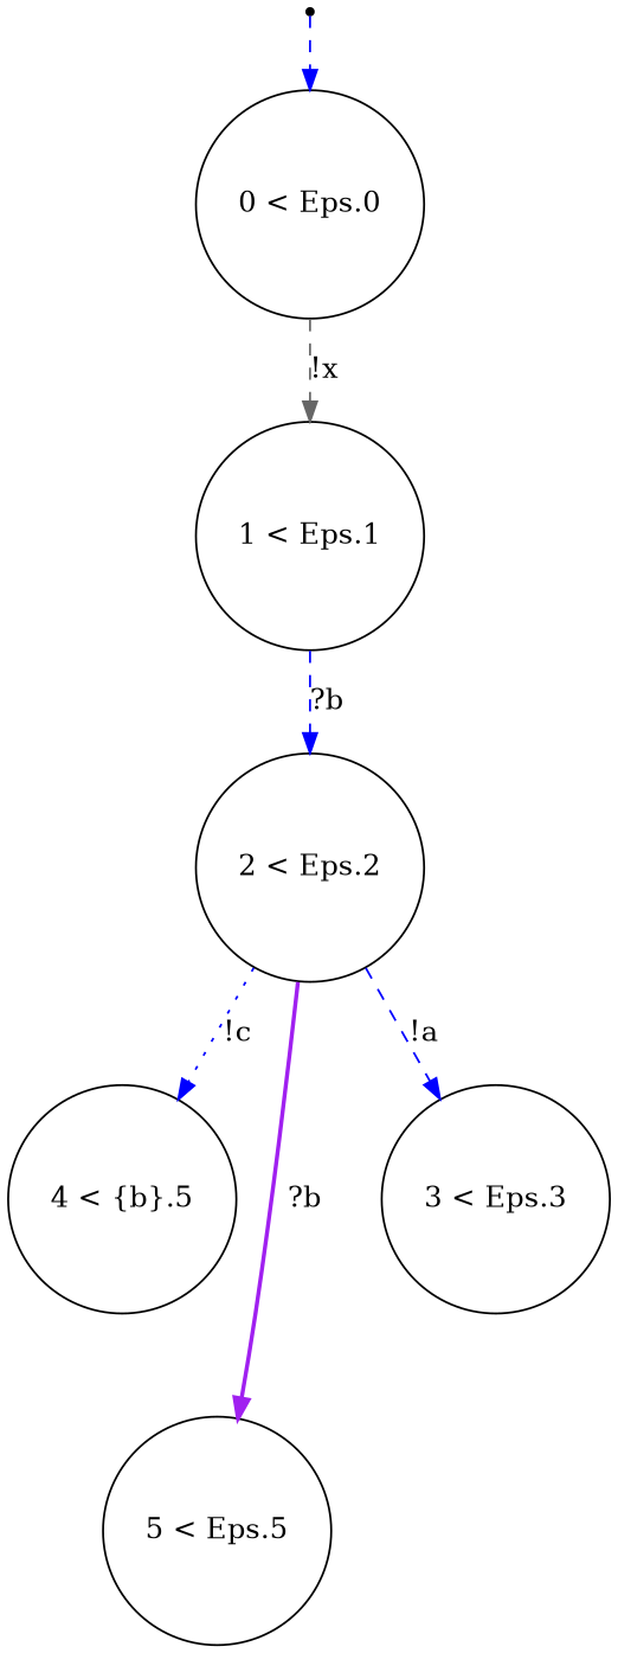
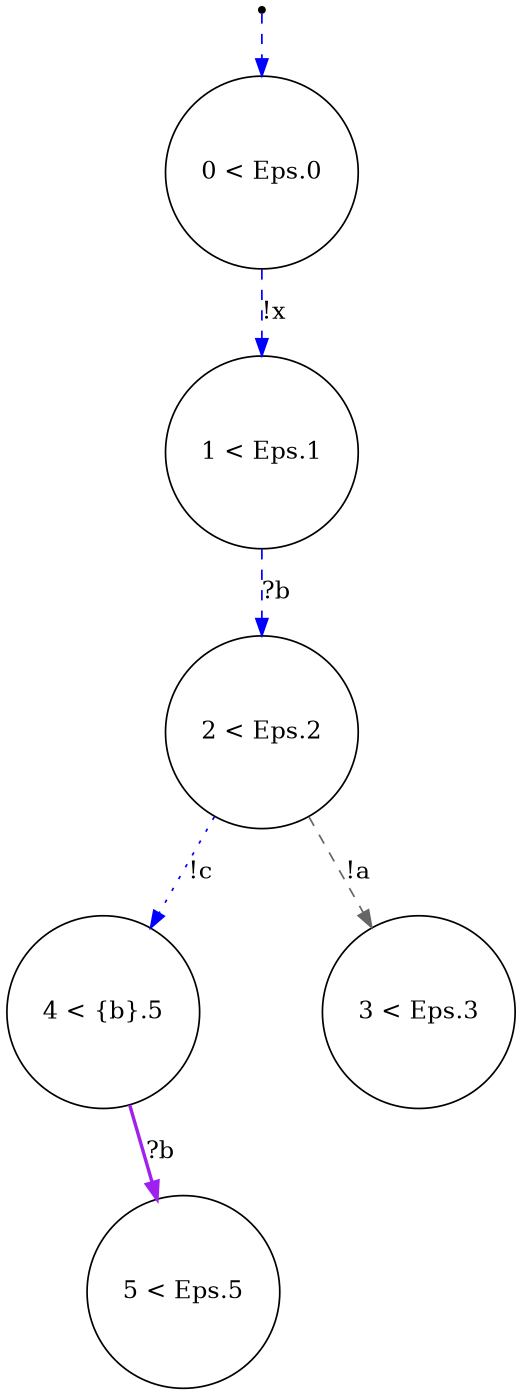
  digraph {
    node [shape=circle]
    edge [color=blue style=dashed]
    ENTRY [shape=point]
    n2 [label="0 < Eps.0\n"]
    n3 [label="1 < Eps.1\n"]
    n4 [label="4 < {b}.5\n"]
    n5 [label="5 < Eps.5\n"]
    n6 [label="2 < Eps.2\n"]
    n7 [label="3 < Eps.3\n"]
    ENTRY -> n2
-   n2 -> n3 [color=gray40 label="!x"]
+   n2 -> n3 [label="!x"]
    n3 -> n6 [label="?b"]
-   n6 -> n5 [color=purple label="?b" style=bold]
+   n4 -> n5 [color=purple label="?b" style=bold]
    n6 -> n4 [label="!c" style=dotted]
-   n6 -> n7 [label="!a"]
+   n6 -> n7 [color=gray40 label="!a"]
  }
